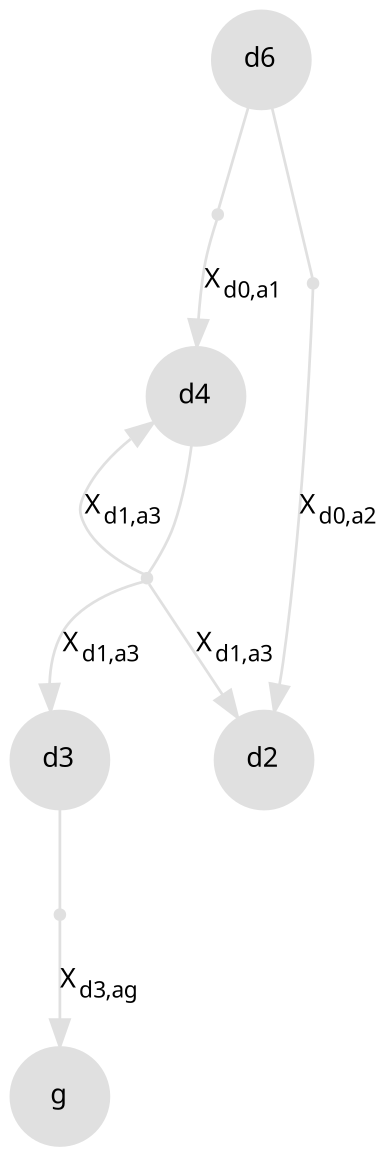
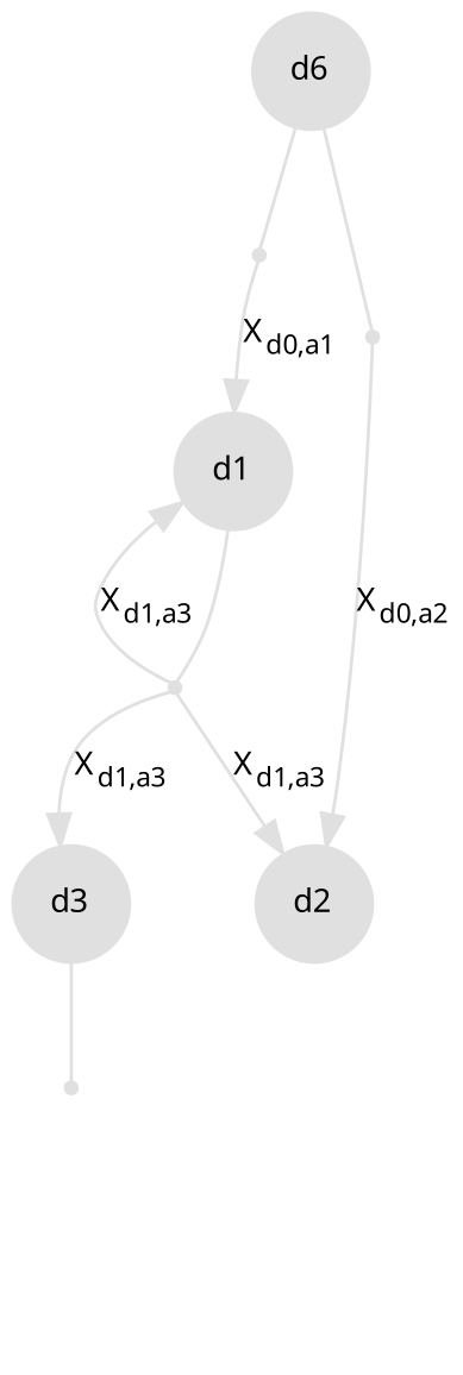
  digraph {
    fontname="Noto Sans"
    node [color="#E0E0E0" fillcolor="#E0E0E0" fontname="Noto Sans" fontsize=10 shape=circle style=filled]
    edge [color="#E0E0E0" fontname="Noto Sans" fontsize=10]
    n1 [label=d6]
    d0a1 [shape=point fillcolor=""]
    d0a2 [shape=point fillcolor=""]
-   n4 [label=d4]
+   n4 [label=d1]
    n5 [label=d2]
    d1a3 [shape=point fillcolor=""]
    n7 [label=d3]
    d3ag [shape=point fillcolor=""]
-   n9 [label=g]
    n1 -> d0a1 [arrowhead=none]
    n1 -> d0a2 [arrowhead=none]
    d0a1 -> n4 [label=<X<SUB>d0,a1</SUB>>]
    d0a2 -> n5 [label=<X<SUB>d0,a2</SUB>>]
    n4 -> d1a3 [arrowhead=none]
    d1a3 -> n4 [label=<X<SUB>d1,a3</SUB>>]
    d1a3 -> n5 [label=<X<SUB>d1,a3</SUB>>]
    d1a3 -> n7 [label=<X<SUB>d1,a3</SUB>>]
    n7 -> d3ag [arrowhead=none]
-   d3ag -> n9 [label=<X<SUB>d3,ag</SUB>>]
  }
